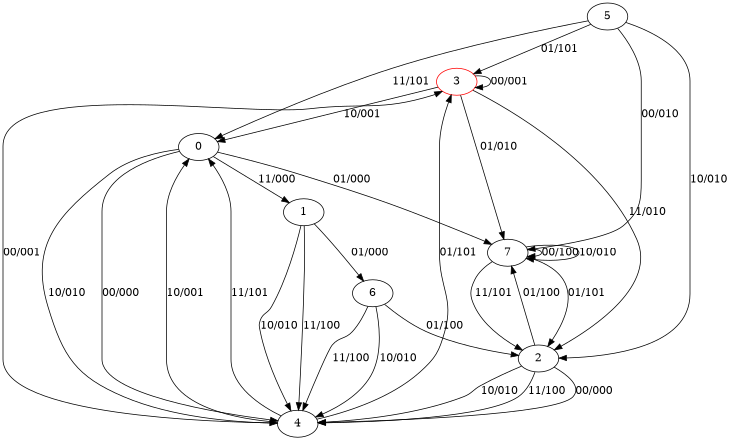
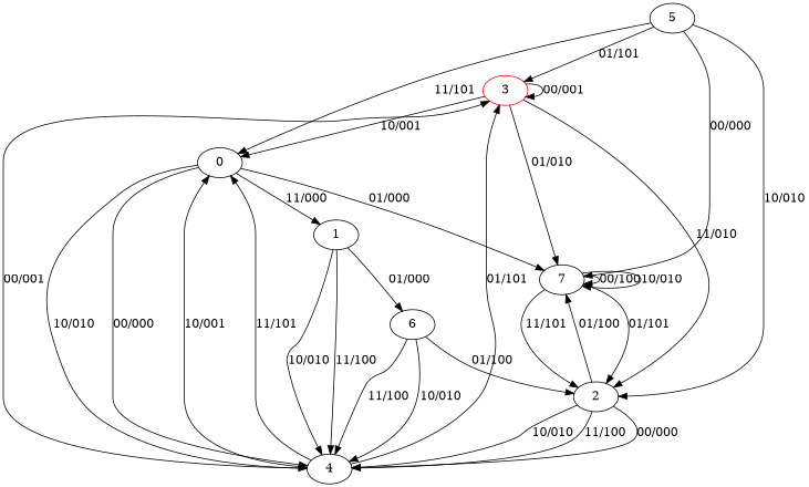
  digraph {
    3 [color=red]
    0
    2
    7
    1
    4
    6
    5
    3 -> 3 [label="00/001"]
    3 -> 0 [label="10/001"]
    3 -> 2 [label="11/010"]
    3 -> 7 [label="01/010"]
    0 -> 7 [label="01/000"]
    0 -> 1 [label="11/000"]
    0 -> 4 [label="00/000"]
    0 -> 4 [label="10/010"]
    2 -> 7 [label="01/100"]
    2 -> 4 [label="00/000"]
    2 -> 4 [label="10/010"]
    2 -> 4 [label="11/100"]
    7 -> 2 [label="01/101"]
    7 -> 2 [label="11/101"]
    7 -> 7 [label="00/100"]
    7 -> 7 [label="10/010"]
    1 -> 4 [label="10/010"]
    1 -> 4 [label="11/100"]
    1 -> 6 [label="01/000"]
    4 -> 3 [label="00/001"]
    4 -> 3 [label="01/101"]
    4 -> 0 [label="10/001"]
    4 -> 0 [label="11/101"]
    6 -> 2 [label="01/100"]
    6 -> 4 [label="10/010"]
    6 -> 4 [label="11/100"]
    5 -> 3 [label="01/101"]
    5 -> 0 [label="11/101"]
    5 -> 2 [label="10/010"]
-   5 -> 7 [label="00/010"]
+   5 -> 7 [label="00/000"]
  }
